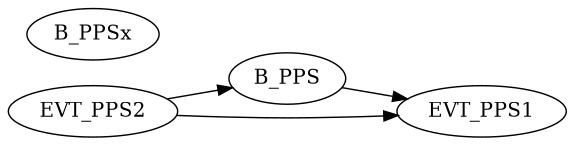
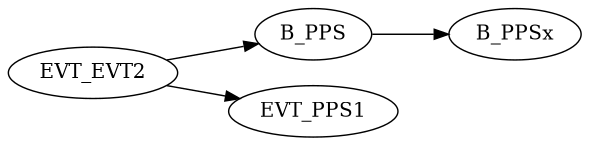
  digraph {
    rankdir=LR
    node [cpu=1 fid=1 patentry=0 patexit=1 pattern=dm_cmd tef=0 toffs=0 type=block]
    edge [type=defdst]
    B_PPS [qlo=1 tperiod=1000000000]
    EVT_PPS1 [beamin=0 bpid=8 evtno=215 gid=5 par="0x234" patentry=1 patexit=0 reqnobeam=0 sid=2 type=tmsg vacc=0]
    B_PPSx [qlo=0 tperiod=1000000000]
-   EVT_PPS2 [bpid=8 evtno=205 gid=5 par="0x123" patexit=0 sid=2 toffs=500000000 type=tmsg]
-   B_PPS -> EVT_PPS1
+   EVT_PPS2 [bpid=8 evtno=205 gid=5 par="0x123" patexit=0 sid=2 toffs=500000000 type=tmsg label=EVT_EVT2]
+   B_PPS -> B_PPSx
    EVT_PPS2 -> B_PPS
    EVT_PPS2 -> EVT_PPS1
  }
